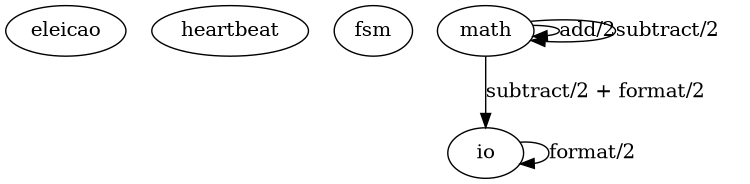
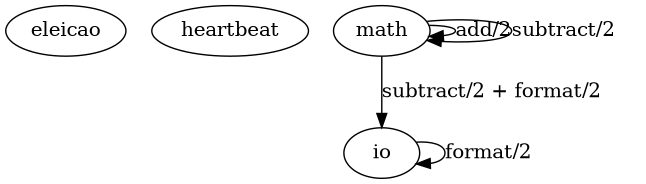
  digraph {
    n1 [label=eleicao]
    n2 [label=heartbeat]
-   n3 [label=fsm]
    math
    io
    math -> math [label="add/2"]
    math -> math [label="subtract/2"]
    math -> io [label="subtract/2 + format/2"]
    io -> io [label="format/2"]
  }
